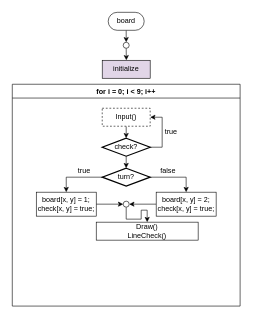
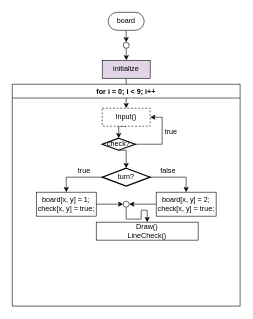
  <mxCell id="0" />
  <mxCell id="1" parent="0" />
  <mxCell id="2" style="edgeStyle=orthogonalEdgeStyle;rounded=0;orthogonalLoop=1;jettySize=auto;html=1;exitX=0.5;exitY=1;exitDx=0;exitDy=0;entryX=0.5;entryY=0;entryDx=0;entryDy=0;" edge="1" parent="1" source="3" target="5"><mxGeometry relative="1" as="geometry" /></mxCell>
  <mxCell id="3" value="board" style="rounded=1;whiteSpace=wrap;html=1;arcSize=50;" vertex="1" parent="1"><mxGeometry x="180" y="20" width="60" height="30" as="geometry" /></mxCell>
  <mxCell id="4" style="edgeStyle=orthogonalEdgeStyle;rounded=0;orthogonalLoop=1;jettySize=auto;html=1;exitX=0.5;exitY=1;exitDx=0;exitDy=0;" edge="1" parent="1" source="5"><mxGeometry relative="1" as="geometry"><mxPoint x="210.241" y="100" as="targetPoint" /></mxGeometry></mxCell>
  <mxCell id="5" value="" style="ellipse;whiteSpace=wrap;html=1;aspect=fixed;" vertex="1" parent="1"><mxGeometry x="205" y="70" width="10" height="10" as="geometry" /></mxCell>
+ <mxCell id="6" style="edgeStyle=orthogonalEdgeStyle;rounded=0;orthogonalLoop=1;jettySize=auto;html=1;exitX=0.5;exitY=1;exitDx=0;exitDy=0;entryX=0.5;entryY=0;entryDx=0;entryDy=0;" edge="1" parent="1" source="7" target="13"><mxGeometry relative="1" as="geometry"><mxPoint x="210" y="230" as="targetPoint" /></mxGeometry></mxCell>
  <mxCell id="7" value="initialize" style="rounded=0;whiteSpace=wrap;html=1;fillColor=#e1d5e7;" vertex="1" parent="1"><mxGeometry x="170" y="100" width="80" height="30" as="geometry" /></mxCell>
  <mxCell id="8" value="for i = 0; i &lt; 9; i++" style="swimlane;" vertex="1" parent="1"><mxGeometry x="20" y="140" width="380" height="370" as="geometry" /></mxCell>
  <mxCell id="9" style="edgeStyle=orthogonalEdgeStyle;rounded=0;orthogonalLoop=1;jettySize=auto;html=1;exitX=0;exitY=0.5;exitDx=0;exitDy=0;exitPerimeter=0;entryX=0.5;entryY=0;entryDx=0;entryDy=0;" edge="1" parent="8" source="11" target="19"><mxGeometry relative="1" as="geometry" /></mxCell>
  <mxCell id="10" style="edgeStyle=orthogonalEdgeStyle;rounded=0;orthogonalLoop=1;jettySize=auto;html=1;exitX=1;exitY=0.5;exitDx=0;exitDy=0;exitPerimeter=0;entryX=0.5;entryY=0;entryDx=0;entryDy=0;" edge="1" parent="8" source="11" target="21"><mxGeometry relative="1" as="geometry" /></mxCell>
  <mxCell id="11" value="turn?" style="strokeWidth=2;html=1;shape=mxgraph.flowchart.decision;whiteSpace=wrap;" vertex="1" parent="8"><mxGeometry x="150" y="140" width="80" height="30" as="geometry" /></mxCell>
  <mxCell id="12" style="edgeStyle=orthogonalEdgeStyle;rounded=0;orthogonalLoop=1;jettySize=auto;html=1;exitX=0.5;exitY=1;exitDx=0;exitDy=0;entryX=0.5;entryY=0;entryDx=0;entryDy=0;entryPerimeter=0;" edge="1" parent="8" source="13" target="16"><mxGeometry relative="1" as="geometry" /></mxCell>
  <mxCell id="13" value="Input()" style="rounded=0;whiteSpace=wrap;html=1;dashed=1;" vertex="1" parent="8"><mxGeometry x="150" y="40" width="80" height="30" as="geometry" /></mxCell>
  <mxCell id="14" style="edgeStyle=orthogonalEdgeStyle;rounded=0;orthogonalLoop=1;jettySize=auto;html=1;exitX=1;exitY=0.5;exitDx=0;exitDy=0;exitPerimeter=0;entryX=1;entryY=0.5;entryDx=0;entryDy=0;" edge="1" parent="8" source="16" target="13"><mxGeometry relative="1" as="geometry" /></mxCell>
  <mxCell id="15" style="edgeStyle=orthogonalEdgeStyle;rounded=0;orthogonalLoop=1;jettySize=auto;html=1;exitX=0.5;exitY=1;exitDx=0;exitDy=0;exitPerimeter=0;entryX=0.5;entryY=0;entryDx=0;entryDy=0;entryPerimeter=0;" edge="1" parent="8" source="16" target="11"><mxGeometry relative="1" as="geometry" /></mxCell>
- <mxCell id="16" value="check?" style="strokeWidth=2;html=1;shape=mxgraph.flowchart.decision;whiteSpace=wrap;" vertex="1" parent="8"><mxGeometry x="150" y="90" width="80" height="30" as="geometry" /></mxCell>
+ <mxCell id="16" value="check?" style="strokeWidth=2;html=1;shape=mxgraph.flowchart.decision;whiteSpace=wrap;" vertex="1" parent="8"><mxGeometry x="150" y="90" width="55" height="20" as="geometry" /></mxCell>
  <mxCell id="17" value="true" style="text;html=1;strokeColor=none;fillColor=none;align=center;verticalAlign=middle;whiteSpace=wrap;rounded=0;" vertex="1" parent="8"><mxGeometry x="250" y="70" width="30" height="20" as="geometry" /></mxCell>
  <mxCell id="18" style="edgeStyle=orthogonalEdgeStyle;rounded=0;orthogonalLoop=1;jettySize=auto;html=1;exitX=1;exitY=0.5;exitDx=0;exitDy=0;entryX=0;entryY=0.5;entryDx=0;entryDy=0;" edge="1" parent="8" source="19" target="25"><mxGeometry relative="1" as="geometry" /></mxCell>
  <mxCell id="19" value="board[x, y] = 1;&lt;br&gt;check[x, y] = true;" style="rounded=0;whiteSpace=wrap;html=1;" vertex="1" parent="8"><mxGeometry x="40" y="180" width="100" height="40" as="geometry" /></mxCell>
  <mxCell id="20" style="edgeStyle=orthogonalEdgeStyle;rounded=0;orthogonalLoop=1;jettySize=auto;html=1;exitX=0;exitY=0.5;exitDx=0;exitDy=0;entryX=1;entryY=0.5;entryDx=0;entryDy=0;" edge="1" parent="8" source="21" target="25"><mxGeometry relative="1" as="geometry" /></mxCell>
  <mxCell id="21" value="board[x, y] = 2;&lt;br&gt;check[x, y] = true;" style="rounded=0;whiteSpace=wrap;html=1;" vertex="1" parent="8"><mxGeometry x="240" y="180" width="100" height="40" as="geometry" /></mxCell>
  <mxCell id="22" value="true" style="text;html=1;strokeColor=none;fillColor=none;align=center;verticalAlign=middle;whiteSpace=wrap;rounded=0;" vertex="1" parent="8"><mxGeometry x="100" y="140" width="40" height="10" as="geometry" /></mxCell>
  <mxCell id="23" value="false" style="text;html=1;strokeColor=none;fillColor=none;align=center;verticalAlign=middle;whiteSpace=wrap;rounded=0;" vertex="1" parent="8"><mxGeometry x="240" y="140" width="40" height="10" as="geometry" /></mxCell>
  <mxCell id="24" style="edgeStyle=orthogonalEdgeStyle;rounded=0;orthogonalLoop=1;jettySize=auto;html=1;exitX=0.5;exitY=1;exitDx=0;exitDy=0;entryX=0.5;entryY=0;entryDx=0;entryDy=0;" edge="1" parent="8" source="25" target="26"><mxGeometry relative="1" as="geometry" /></mxCell>
  <mxCell id="25" value="" style="ellipse;whiteSpace=wrap;html=1;aspect=fixed;" vertex="1" parent="8"><mxGeometry x="185" y="195" width="10" height="10" as="geometry" /></mxCell>
  <mxCell id="26" value="Draw()&lt;br&gt;LineCheck()" style="rounded=0;whiteSpace=wrap;html=1;" vertex="1" parent="8"><mxGeometry x="140" y="230" width="170" height="30" as="geometry" /></mxCell>
